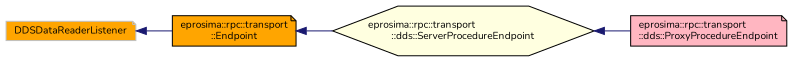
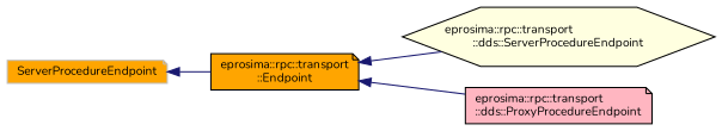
  digraph {
    fontname=Nunito
    rankdir=LR
    node [color=black fillcolor=orange fontname=Nunito fontsize=10 shape=note style=filled]
    edge [color=midnightblue dir=back fontname=Nunito fontsize=10 labelfontname=Helvetica labelfontsize=10 style=solid]
-   n1 [color=grey75 height=0.2 label=DDSDataReaderListener width=0.4]
+   n1 [color=grey75 height=0.2 label=ServerProcedureEndpoint width=0.4]
    n2 [height=0.2 label="eprosima::rpc::transport\l::Endpoint" width=0.4]
    n3 [fillcolor=lightyellow height=0.2 label="eprosima::rpc::transport\l::dds::ServerProcedureEndpoint" shape=hexagon width=0.4]
    n4 [fillcolor=lightpink height=0.2 label="eprosima::rpc::transport\l::dds::ProxyProcedureEndpoint" width=0.4]
    n1 -> n2
    n2 -> n3
-   n3 -> n4
+   n2 -> n4
  }
